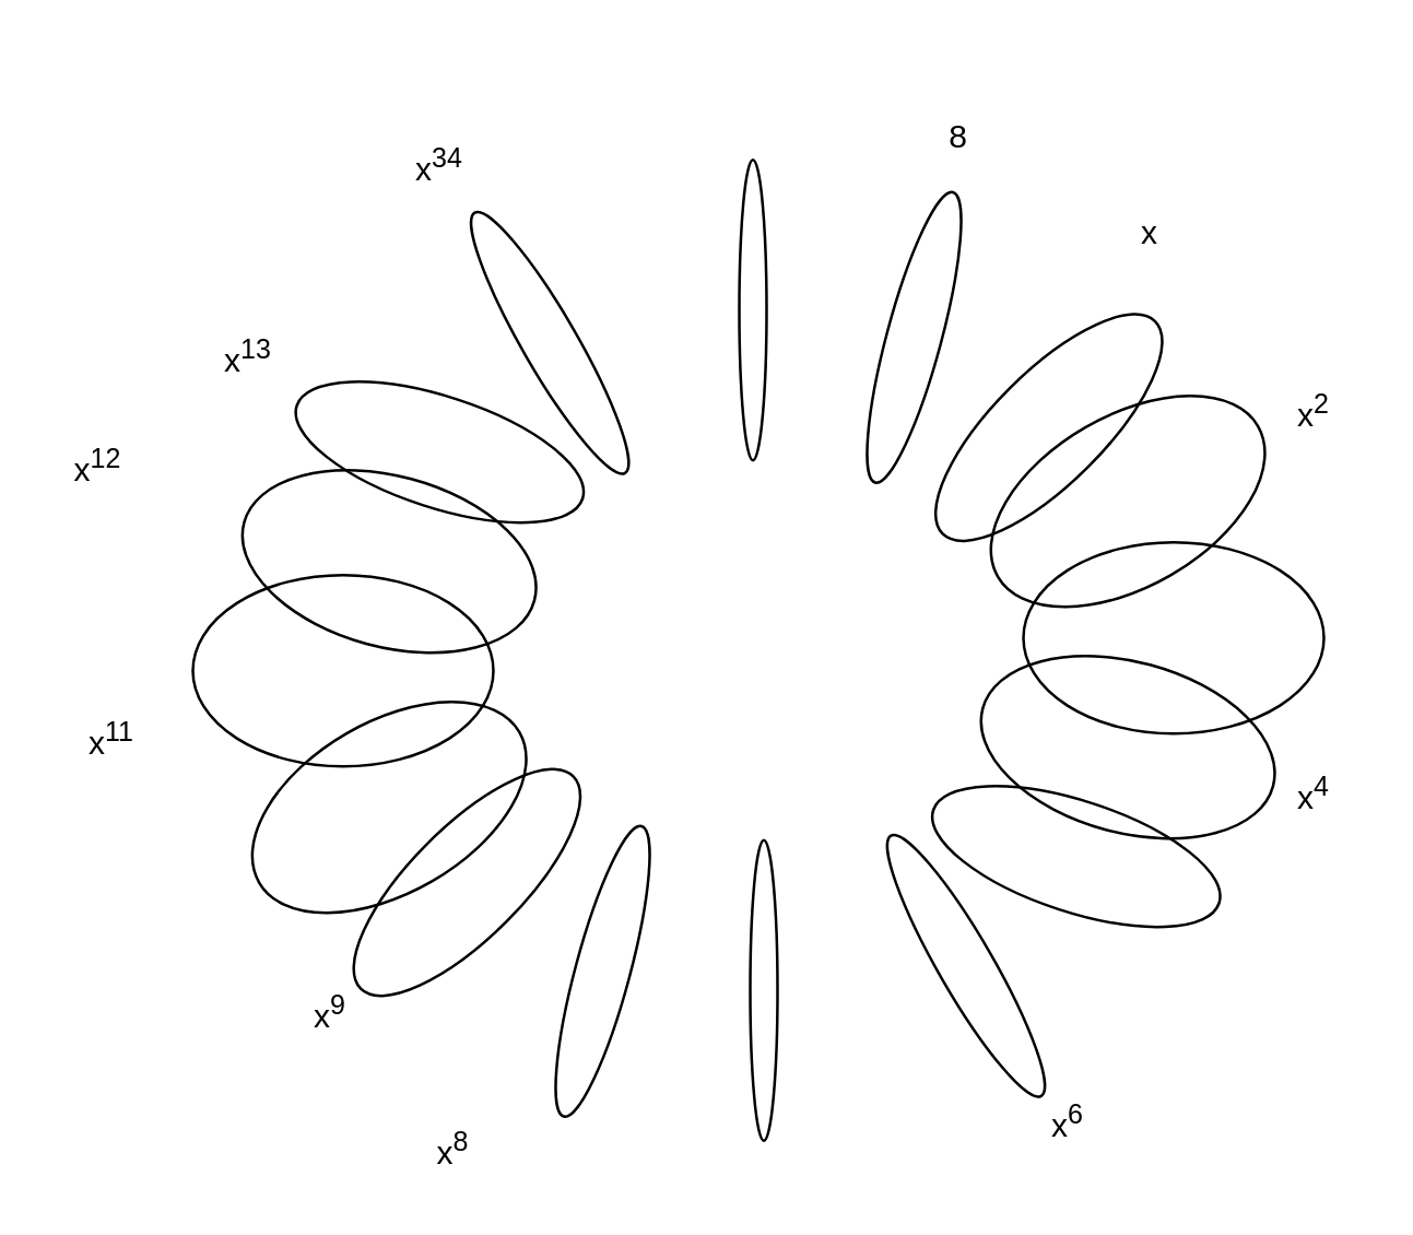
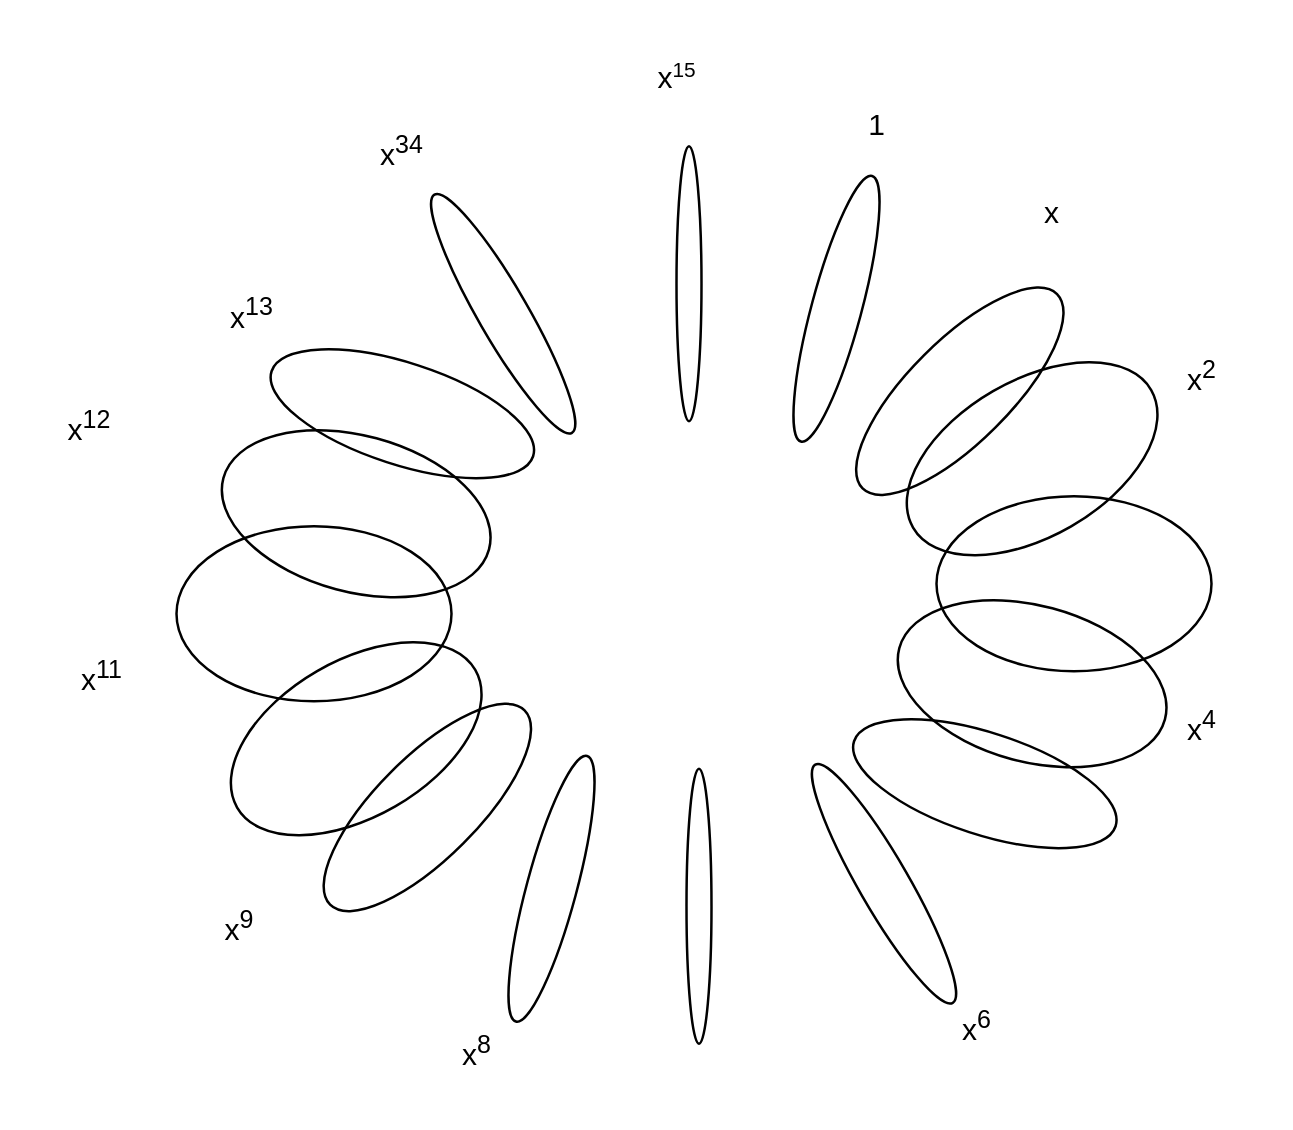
  <mxCell id="0" />
  <mxCell id="1" parent="0" />
  <mxCell id="2" value="" style="ellipse;whiteSpace=wrap;html=1;fillColor=none;" vertex="1" parent="1"><mxGeometry x="274" y="307" width="10" height="110" as="geometry" /></mxCell>
  <mxCell id="3" value="" style="ellipse;whiteSpace=wrap;html=1;fillColor=none;rotation=15;" vertex="1" parent="1"><mxGeometry x="210" y="300" width="20" height="110" as="geometry" /></mxCell>
  <mxCell id="4" value="" style="ellipse;whiteSpace=wrap;html=1;fillColor=none;rotation=45;" vertex="1" parent="1"><mxGeometry x="150" y="267.5" width="40.67" height="110" as="geometry" /></mxCell>
  <mxCell id="5" value="" style="ellipse;whiteSpace=wrap;html=1;fillColor=none;rotation=60;" vertex="1" parent="1"><mxGeometry x="110.63" y="240" width="62.5" height="110" as="geometry" /></mxCell>
  <mxCell id="6" value="" style="ellipse;whiteSpace=wrap;html=1;fillColor=none;rotation=90;" vertex="1" parent="1"><mxGeometry x="90" y="190" width="70" height="110" as="geometry" /></mxCell>
  <mxCell id="7" value="" style="ellipse;whiteSpace=wrap;html=1;fillColor=none;rotation=105;" vertex="1" parent="1"><mxGeometry x="110.626" y="150.003" width="62.5" height="110" as="geometry" /></mxCell>
  <mxCell id="8" value="" style="ellipse;whiteSpace=wrap;html=1;fillColor=none;rotation=108;" vertex="1" parent="1"><mxGeometry x="140.005" y="110" width="40.67" height="110" as="geometry" /></mxCell>
  <mxCell id="9" value="" style="ellipse;whiteSpace=wrap;html=1;fillColor=none;rotation=-30;" vertex="1" parent="1"><mxGeometry x="190.674" y="70.004" width="20" height="110" as="geometry" /></mxCell>
  <mxCell id="10" value="" style="group;rotation=-180;" vertex="1" connectable="0" parent="1"><mxGeometry x="270" y="58" width="214" height="350" as="geometry" /></mxCell>
  <mxCell id="11" value="" style="ellipse;whiteSpace=wrap;html=1;fillColor=none;rotation=-180;" vertex="1" parent="10"><mxGeometry width="10" height="110" as="geometry" /></mxCell>
  <mxCell id="12" value="" style="ellipse;whiteSpace=wrap;html=1;fillColor=none;rotation=-165;" vertex="1" parent="10"><mxGeometry x="54" y="10" width="20" height="110" as="geometry" /></mxCell>
  <mxCell id="13" value="" style="ellipse;whiteSpace=wrap;html=1;fillColor=none;rotation=-135;" vertex="1" parent="10"><mxGeometry x="93" y="43" width="40.67" height="110" as="geometry" /></mxCell>
  <mxCell id="14" value="" style="ellipse;whiteSpace=wrap;html=1;fillColor=none;rotation=-120;" vertex="1" parent="10"><mxGeometry x="111" y="70" width="62.5" height="110" as="geometry" /></mxCell>
  <mxCell id="15" value="" style="ellipse;whiteSpace=wrap;html=1;fillColor=none;rotation=-90;" vertex="1" parent="10"><mxGeometry x="124" y="120" width="70" height="110" as="geometry" /></mxCell>
  <mxCell id="16" value="" style="ellipse;whiteSpace=wrap;html=1;fillColor=none;rotation=-75;" vertex="1" parent="10"><mxGeometry x="111" y="160" width="62.5" height="110" as="geometry" /></mxCell>
  <mxCell id="17" value="" style="ellipse;whiteSpace=wrap;html=1;fillColor=none;rotation=-72;" vertex="1" parent="10"><mxGeometry x="103" y="200" width="40.67" height="110" as="geometry" /></mxCell>
  <mxCell id="18" value="" style="ellipse;whiteSpace=wrap;html=1;fillColor=none;rotation=-210;" vertex="1" parent="10"><mxGeometry x="73" y="240" width="20" height="110" as="geometry" /></mxCell>
- <mxCell id="20" value="8" style="text;html=1;align=center;verticalAlign=middle;resizable=0;points=[];autosize=1;strokeColor=none;" vertex="1" parent="1"><mxGeometry x="340" y="40" width="20" height="20" as="geometry" /></mxCell>
+ <mxCell id="19" value="x&lt;span style=&quot;font-size: 10px&quot;&gt;&lt;sup&gt;15&lt;/sup&gt;&lt;/span&gt;" style="text;html=1;align=center;verticalAlign=middle;resizable=0;points=[];autosize=1;strokeColor=none;" vertex="1" parent="1"><mxGeometry x="255" y="20" width="30" height="20" as="geometry" /></mxCell>
+ <mxCell id="20" value="1" style="text;html=1;align=center;verticalAlign=middle;resizable=0;points=[];autosize=1;strokeColor=none;" vertex="1" parent="1"><mxGeometry x="340" y="40" width="20" height="20" as="geometry" /></mxCell>
  <mxCell id="21" value="x" style="text;html=1;align=center;verticalAlign=middle;resizable=0;points=[];autosize=1;strokeColor=none;" vertex="1" parent="1"><mxGeometry x="410" y="75" width="20" height="20" as="geometry" /></mxCell>
  <mxCell id="22" value="x&lt;sup&gt;2&lt;/sup&gt;" style="text;html=1;align=center;verticalAlign=middle;resizable=0;points=[];autosize=1;strokeColor=none;" vertex="1" parent="1"><mxGeometry x="465" y="140" width="30" height="20" as="geometry" /></mxCell>
  <mxCell id="23" value="x&lt;sup&gt;4&lt;/sup&gt;" style="text;html=1;align=center;verticalAlign=middle;resizable=0;points=[];autosize=1;strokeColor=none;" vertex="1" parent="1"><mxGeometry x="465" y="280" width="30" height="20" as="geometry" /></mxCell>
  <mxCell id="24" value="x&lt;sup&gt;6&lt;/sup&gt;" style="text;html=1;align=center;verticalAlign=middle;resizable=0;points=[];autosize=1;strokeColor=none;" vertex="1" parent="1"><mxGeometry x="375" y="400" width="30" height="20" as="geometry" /></mxCell>
- <mxCell id="25" value="x&lt;sup&gt;8&lt;/sup&gt;" style="text;html=1;align=center;verticalAlign=middle;resizable=0;points=[];autosize=1;strokeColor=none;" vertex="1" parent="1"><mxGeometry x="150" y="410" width="30" height="20" as="geometry" /></mxCell>
- <mxCell id="26" value="x&lt;sup&gt;9&lt;/sup&gt;" style="text;html=1;align=center;verticalAlign=middle;resizable=0;points=[];autosize=1;strokeColor=none;" vertex="1" parent="1"><mxGeometry x="105" y="360" width="30" height="20" as="geometry" /></mxCell>
+ <mxCell id="25" value="x&lt;sup&gt;8&lt;/sup&gt;" style="text;html=1;align=center;verticalAlign=middle;resizable=0;points=[];autosize=1;strokeColor=none;" vertex="1" parent="1"><mxGeometry x="175" y="410" width="30" height="20" as="geometry" /></mxCell>
+ <mxCell id="26" value="x&lt;sup&gt;9&lt;/sup&gt;" style="text;html=1;align=center;verticalAlign=middle;resizable=0;points=[];autosize=1;strokeColor=none;" vertex="1" parent="1"><mxGeometry x="80" y="360" width="30" height="20" as="geometry" /></mxCell>
  <mxCell id="27" value="x&lt;sup&gt;11&lt;/sup&gt;" style="text;html=1;align=center;verticalAlign=middle;resizable=0;points=[];autosize=1;strokeColor=none;" vertex="1" parent="1"><mxGeometry x="25" y="260" width="30" height="20" as="geometry" /></mxCell>
  <mxCell id="28" value="x&lt;sup&gt;12&lt;/sup&gt;" style="text;html=1;align=center;verticalAlign=middle;resizable=0;points=[];autosize=1;strokeColor=none;" vertex="1" parent="1"><mxGeometry x="20" y="160" width="30" height="20" as="geometry" /></mxCell>
- <mxCell id="29" value="x&lt;sup&gt;13&lt;/sup&gt;" style="text;html=1;align=center;verticalAlign=middle;resizable=0;points=[];autosize=1;strokeColor=none;" vertex="1" parent="1"><mxGeometry x="75" y="120" width="30" height="20" as="geometry" /></mxCell>
+ <mxCell id="29" value="x&lt;sup&gt;13&lt;/sup&gt;" style="text;html=1;align=center;verticalAlign=middle;resizable=0;points=[];autosize=1;strokeColor=none;" vertex="1" parent="1"><mxGeometry x="85" y="115" width="30" height="20" as="geometry" /></mxCell>
  <mxCell id="30" value="x&lt;sup&gt;34&lt;/sup&gt;" style="text;html=1;align=center;verticalAlign=middle;resizable=0;points=[];autosize=1;strokeColor=none;" vertex="1" parent="1"><mxGeometry x="145" y="50" width="30" height="20" as="geometry" /></mxCell>
